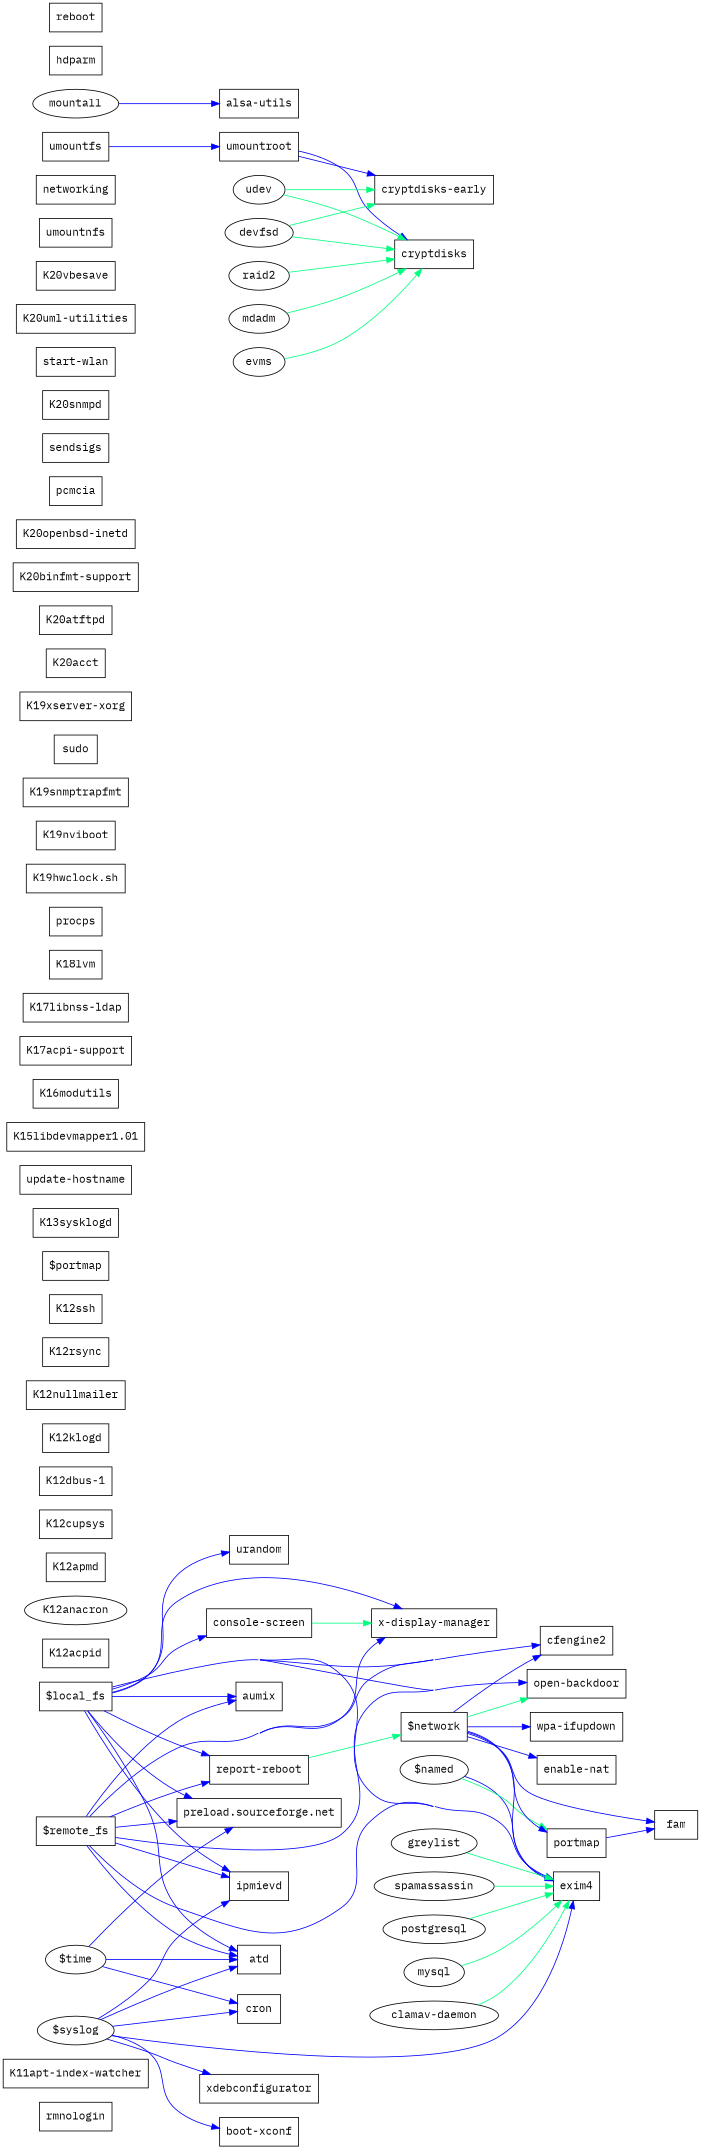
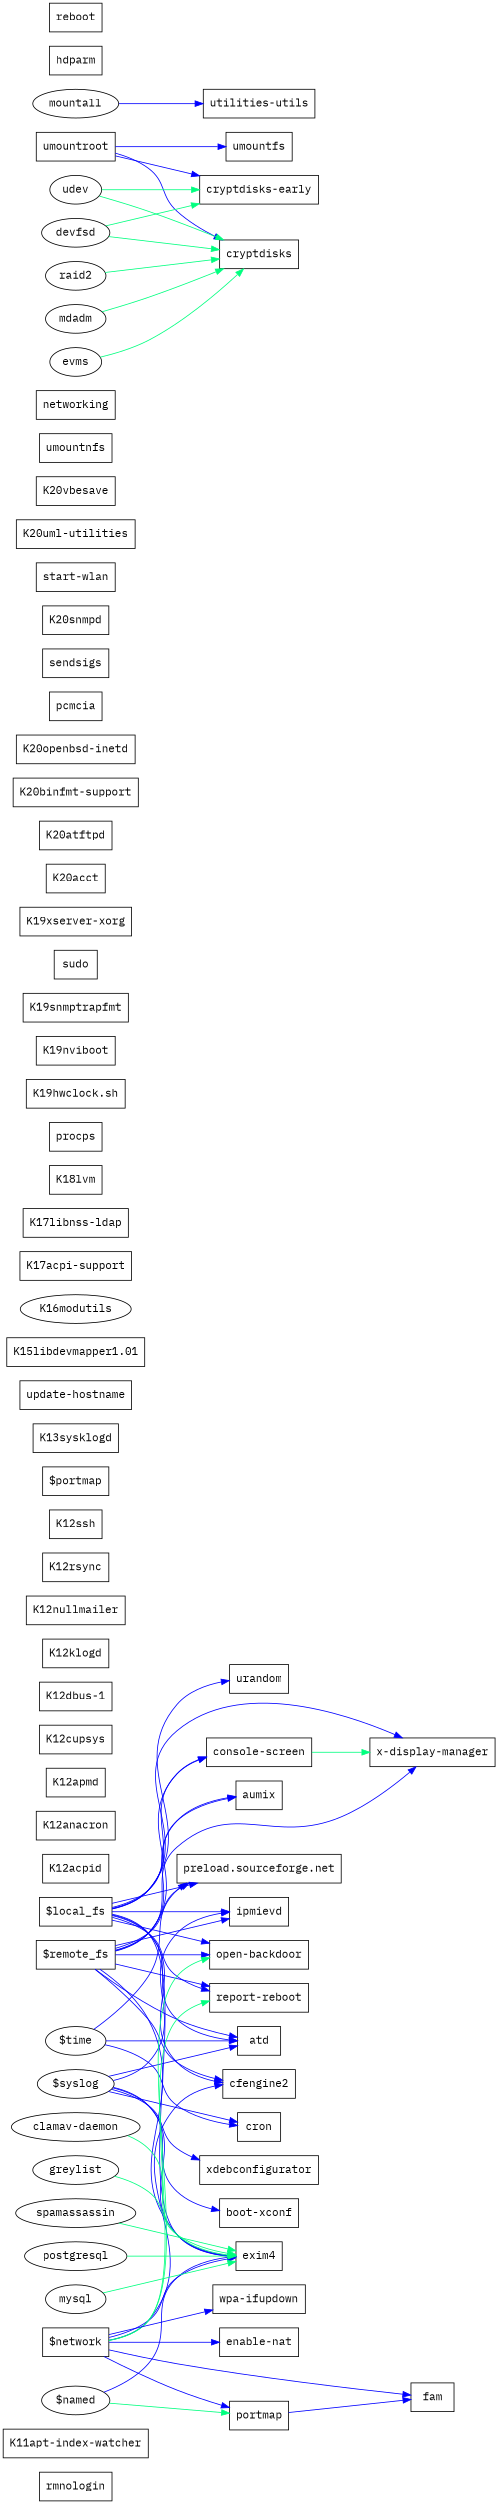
  digraph {
    concentrate=true
    fontname="IBM Plex Mono"
    rankdir=LR
    node [fontname="IBM Plex Mono" shape=box]
    edge [color=blue fontname="IBM Plex Mono"]
    rmnologin
    "K11apt-index-watcher"
    "$local_fs"
    "x-display-manager"
    "console-screen"
    atd
    exim4
    ipmievd
    aumix
    cfengine2
    "preload.sourceforge.net"
    "open-backdoor"
    "report-reboot"
    urandom
    "$remote_fs"
    K12acpid
-   K12anacron [shape=ellipse]
+   K12anacron
    K12apmd
    "$syslog" [shape=""]
    "boot-xconf"
    cron
    xdebconfigurator
    "$time" [shape=""]
    K12cupsys
    "K12dbus-1"
    "$named" [shape=""]
    portmap
    fam
    "$network"
    "wpa-ifupdown"
    "enable-nat"
    postgresql [shape=""]
    mysql [shape=""]
    "clamav-daemon" [shape=""]
    greylist [shape=""]
    spamassassin [shape=""]
    K12klogd
    K12nullmailer
    K12rsync
    K12ssh
    "$portmap"
    K13sysklogd
    "update-hostname"
    "K15libdevmapper1.01"
-   K16modutils
+   K16modutils [shape=ellipse]
    "K17acpi-support"
    "K17libnss-ldap"
    K18lvm
    procps
    "K19hwclock.sh"
    K19nviboot
    K19snmptrapfmt
    sudo
    "K19xserver-xorg"
    K20acct
    K20atftpd
    "K20binfmt-support"
    "K20openbsd-inetd"
    pcmcia
    sendsigs
    K20snmpd
    "start-wlan"
    "K20uml-utilities"
    K20vbesave
    umountnfs
    networking
    umountfs
    umountroot
    cryptdisks
    "cryptdisks-early"
    udev [shape=""]
    devfsd [shape=""]
    raid2 [shape=""]
    mdadm [shape=""]
    evms [shape=""]
    mountall [shape=""]
-   "alsa-utils"
+   "alsa-utils" [label="utilities-utils"]
    hdparm
    reboot
    "$local_fs" -> "x-display-manager"
    "$local_fs" -> "console-screen"
    "$local_fs" -> atd
    "$local_fs" -> exim4
    "$local_fs" -> ipmievd
    "$local_fs" -> aumix
    "$local_fs" -> cfengine2
    "$local_fs" -> "preload.sourceforge.net"
    "$local_fs" -> "open-backdoor"
    "$local_fs" -> "report-reboot"
    "$local_fs" -> urandom
    "console-screen" -> "x-display-manager" [color=springgreen]
    "$remote_fs" -> "x-display-manager"
+   "$remote_fs" -> "console-screen"
    "$remote_fs" -> atd
    "$remote_fs" -> exim4
    "$remote_fs" -> ipmievd
    "$remote_fs" -> aumix
    "$remote_fs" -> cfengine2
    "$remote_fs" -> "preload.sourceforge.net"
    "$remote_fs" -> "open-backdoor"
    "$remote_fs" -> "report-reboot"
    "$syslog" -> atd
    "$syslog" -> exim4
    "$syslog" -> ipmievd
    "$syslog" -> "boot-xconf"
    "$syslog" -> cron
    "$syslog" -> xdebconfigurator
    "$time" -> atd
    "$time" -> "preload.sourceforge.net"
    "$time" -> cron
    "$named" -> exim4
    "$named" -> portmap [color=springgreen]
    portmap -> fam
    "$network" -> exim4
    "$network" -> cfengine2
    "$network" -> "open-backdoor" [color=springgreen]
-   "report-reboot" -> "$network" [color=springgreen]
+   "$network" -> "report-reboot" [color=springgreen]
    "$network" -> portmap
    "$network" -> fam
    "$network" -> "wpa-ifupdown"
    "$network" -> "enable-nat"
    postgresql -> exim4 [color=springgreen]
    mysql -> exim4 [color=springgreen]
    "clamav-daemon" -> exim4 [color=springgreen]
    greylist -> exim4 [color=springgreen]
    spamassassin -> exim4 [color=springgreen]
-   umountfs -> umountroot
+   umountroot -> umountfs
    umountroot -> cryptdisks
    umountroot -> "cryptdisks-early"
    udev -> cryptdisks [color=springgreen]
    udev -> "cryptdisks-early" [color=springgreen]
    devfsd -> cryptdisks [color=springgreen]
    devfsd -> "cryptdisks-early" [color=springgreen]
    raid2 -> cryptdisks [color=springgreen]
    mdadm -> cryptdisks [color=springgreen]
    evms -> cryptdisks [color=springgreen]
    mountall -> "alsa-utils"
  }
